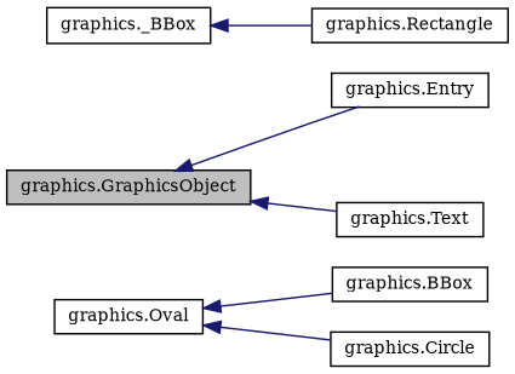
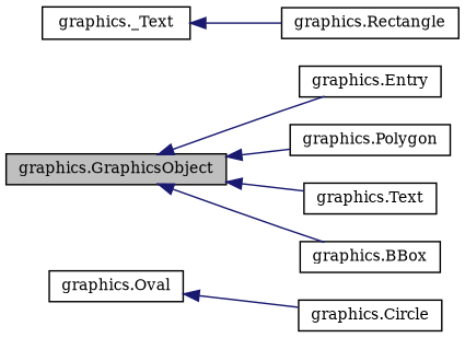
  digraph {
    fontname="DejaVu Serif"
    rankdir=LR
    node [color=black fillcolor=white fontname="DejaVu Serif" fontsize=10 shape=record style=filled]
    edge [color=midnightblue dir=back fontname="DejaVu Serif" fontsize=10 labelfontname=Helvetica labelfontsize=10 style=solid]
    n1 [fillcolor=grey75 fontcolor=black height=0.2 label="graphics.GraphicsObject" width=0.4]
    n2 [height=0.2 label="graphics.Entry" width=0.4]
    n3 [height=0.2 label="graphics.BBox" width=0.4]
+   n4 [height=0.2 label="graphics.Polygon" width=0.4]
    n5 [height=0.2 label="graphics.Text" width=0.4]
-   n6 [height=0.2 label="graphics._BBox" width=0.4]
+   n6 [height=0.2 label="graphics._Text" width=0.4]
    n7 [height=0.2 label="graphics.Rectangle" width=0.4]
    n8 [height=0.2 label="graphics.Oval" width=0.4]
    n9 [height=0.2 label="graphics.Circle" width=0.4]
    n1 -> n2
-   n8 -> n3
+   n1 -> n3
+   n1 -> n4
    n1 -> n5
    n6 -> n7
    n8 -> n9
  }
